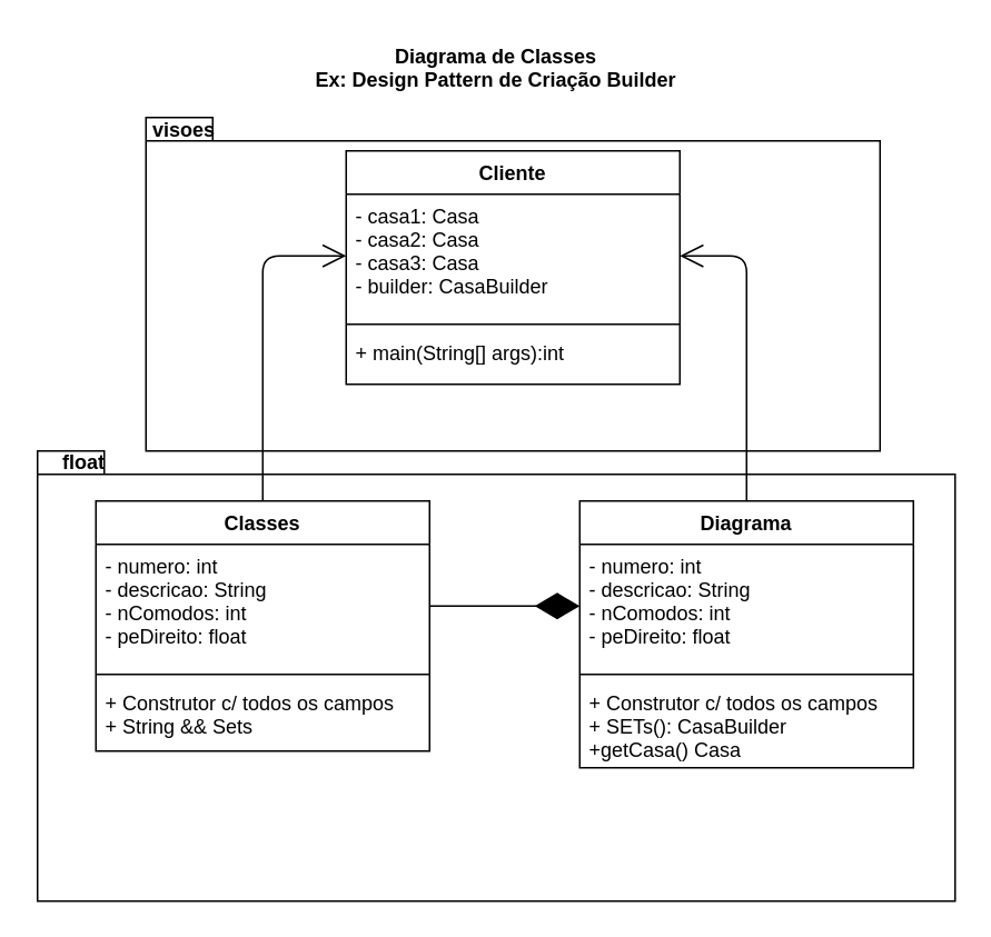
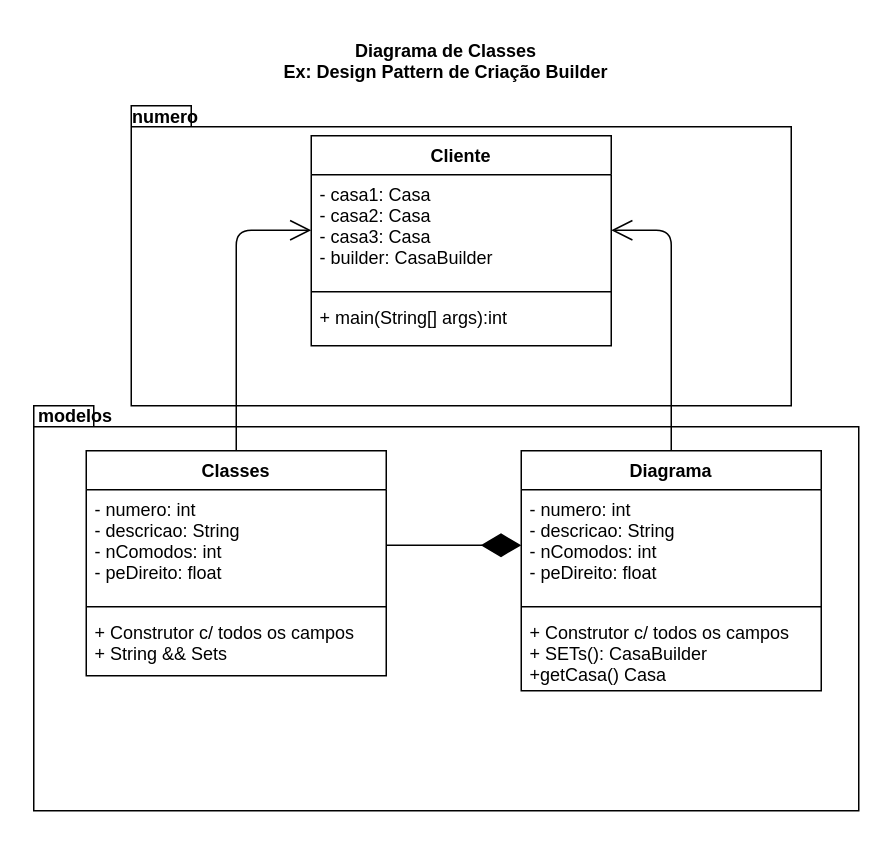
  <mxCell id="0" />
  <mxCell id="1" parent="0" />
  <mxCell id="2" value="" style="shape=folder;fontStyle=1;spacingTop=10;tabWidth=40;tabHeight=14;tabPosition=left;html=1;" vertex="1" parent="1"><mxGeometry x="87" y="70" width="440" height="200" as="geometry" /></mxCell>
  <mxCell id="3" value="" style="shape=folder;fontStyle=1;spacingTop=10;tabWidth=40;tabHeight=14;tabPosition=left;html=1;" vertex="1" parent="1"><mxGeometry x="22" y="270" width="550" height="270" as="geometry" /></mxCell>
  <mxCell id="4" value="Classes" style="swimlane;fontStyle=1;align=center;verticalAlign=top;childLayout=stackLayout;horizontal=1;startSize=26;horizontalStack=0;resizeParent=1;resizeParentMax=0;resizeLast=0;collapsible=1;marginBottom=0;" vertex="1" parent="1"><mxGeometry x="57" y="300" width="200" height="150" as="geometry" /></mxCell>
  <mxCell id="5" value="- numero: int&#10;- descricao: String&#10;- nComodos: int&#10;- peDireito: float" style="text;strokeColor=none;fillColor=none;align=left;verticalAlign=top;spacingLeft=4;spacingRight=4;overflow=hidden;rotatable=0;points=[[0,0.5],[1,0.5]];portConstraint=eastwest;" vertex="1" parent="4"><mxGeometry y="26" width="200" height="74" as="geometry" /></mxCell>
  <mxCell id="6" value="" style="line;strokeWidth=1;fillColor=none;align=left;verticalAlign=middle;spacingTop=-1;spacingLeft=3;spacingRight=3;rotatable=0;labelPosition=right;points=[];portConstraint=eastwest;" vertex="1" parent="4"><mxGeometry y="100" width="200" height="8" as="geometry" /></mxCell>
  <mxCell id="7" value="+ Construtor c/ todos os campos&#10;+ String &amp;&amp; Sets" style="text;strokeColor=none;fillColor=none;align=left;verticalAlign=top;spacingLeft=4;spacingRight=4;overflow=hidden;rotatable=0;points=[[0,0.5],[1,0.5]];portConstraint=eastwest;" vertex="1" parent="4"><mxGeometry y="108" width="200" height="42" as="geometry" /></mxCell>
  <mxCell id="8" value="Diagrama" style="swimlane;fontStyle=1;align=center;verticalAlign=top;childLayout=stackLayout;horizontal=1;startSize=26;horizontalStack=0;resizeParent=1;resizeParentMax=0;resizeLast=0;collapsible=1;marginBottom=0;" vertex="1" parent="1"><mxGeometry x="347" y="300" width="200" height="160" as="geometry" /></mxCell>
  <mxCell id="9" value="- numero: int&#10;- descricao: String&#10;- nComodos: int&#10;- peDireito: float" style="text;strokeColor=none;fillColor=none;align=left;verticalAlign=top;spacingLeft=4;spacingRight=4;overflow=hidden;rotatable=0;points=[[0,0.5],[1,0.5]];portConstraint=eastwest;" vertex="1" parent="8"><mxGeometry y="26" width="200" height="74" as="geometry" /></mxCell>
  <mxCell id="10" value="" style="line;strokeWidth=1;fillColor=none;align=left;verticalAlign=middle;spacingTop=-1;spacingLeft=3;spacingRight=3;rotatable=0;labelPosition=right;points=[];portConstraint=eastwest;" vertex="1" parent="8"><mxGeometry y="100" width="200" height="8" as="geometry" /></mxCell>
  <mxCell id="11" value="+ Construtor c/ todos os campos&#10;+ SETs(): CasaBuilder&#10;+getCasa() Casa" style="text;strokeColor=none;fillColor=none;align=left;verticalAlign=top;spacingLeft=4;spacingRight=4;overflow=hidden;rotatable=0;points=[[0,0.5],[1,0.5]];portConstraint=eastwest;" vertex="1" parent="8"><mxGeometry y="108" width="200" height="52" as="geometry" /></mxCell>
  <mxCell id="12" value="" style="endArrow=diamondThin;endFill=1;endSize=24;html=1;exitX=1;exitY=0.5;exitDx=0;exitDy=0;" edge="1" parent="1" source="5" target="9"><mxGeometry width="160" relative="1" as="geometry"><mxPoint x="247" y="370" as="sourcePoint" /><mxPoint x="327" y="370" as="targetPoint" /></mxGeometry></mxCell>
  <mxCell id="13" value="Cliente" style="swimlane;fontStyle=1;align=center;verticalAlign=top;childLayout=stackLayout;horizontal=1;startSize=26;horizontalStack=0;resizeParent=1;resizeParentMax=0;resizeLast=0;collapsible=1;marginBottom=0;" vertex="1" parent="1"><mxGeometry x="207" y="90" width="200" height="140" as="geometry" /></mxCell>
  <mxCell id="14" value="- casa1: Casa&#10;- casa2: Casa&#10;- casa3: Casa&#10;- builder: CasaBuilder" style="text;strokeColor=none;fillColor=none;align=left;verticalAlign=top;spacingLeft=4;spacingRight=4;overflow=hidden;rotatable=0;points=[[0,0.5],[1,0.5]];portConstraint=eastwest;" vertex="1" parent="13"><mxGeometry y="26" width="200" height="74" as="geometry" /></mxCell>
  <mxCell id="15" value="" style="line;strokeWidth=1;fillColor=none;align=left;verticalAlign=middle;spacingTop=-1;spacingLeft=3;spacingRight=3;rotatable=0;labelPosition=right;points=[];portConstraint=eastwest;" vertex="1" parent="13"><mxGeometry y="100" width="200" height="8" as="geometry" /></mxCell>
  <mxCell id="16" value="+ main(String[] args):int" style="text;strokeColor=none;fillColor=none;align=left;verticalAlign=top;spacingLeft=4;spacingRight=4;overflow=hidden;rotatable=0;points=[[0,0.5],[1,0.5]];portConstraint=eastwest;" vertex="1" parent="13"><mxGeometry y="108" width="200" height="32" as="geometry" /></mxCell>
  <mxCell id="17" value="" style="endArrow=open;endFill=1;endSize=12;html=1;exitX=0.5;exitY=0;exitDx=0;exitDy=0;entryX=0;entryY=0.5;entryDx=0;entryDy=0;edgeStyle=orthogonalEdgeStyle;" edge="1" parent="1" source="4" target="14"><mxGeometry width="160" relative="1" as="geometry"><mxPoint x="247" y="370" as="sourcePoint" /><mxPoint x="407" y="370" as="targetPoint" /></mxGeometry></mxCell>
  <mxCell id="18" value="" style="endArrow=open;endFill=1;endSize=12;html=1;exitX=0.5;exitY=0;exitDx=0;exitDy=0;entryX=1;entryY=0.5;entryDx=0;entryDy=0;edgeStyle=orthogonalEdgeStyle;" edge="1" parent="1" source="8" target="14"><mxGeometry width="160" relative="1" as="geometry"><mxPoint x="167" y="310" as="sourcePoint" /><mxPoint x="217" y="113" as="targetPoint" /></mxGeometry></mxCell>
  <mxCell id="19" value="Diagrama de Classes&#10;Ex: Design Pattern de Criação Builder" style="text;align=center;fontStyle=1;verticalAlign=middle;spacingLeft=3;spacingRight=3;strokeColor=none;rotatable=0;points=[[0,0.5],[1,0.5]];portConstraint=eastwest;" vertex="1" parent="1"><mxGeometry x="167" y="20" width="260" height="40" as="geometry" /></mxCell>
- <mxCell id="20" value="float" style="text;align=center;fontStyle=1;verticalAlign=middle;spacingLeft=3;spacingRight=3;strokeColor=none;rotatable=0;points=[[0,0.5],[1,0.5]];portConstraint=eastwest;" vertex="1" parent="1"><mxGeometry x="20" y="266" width="60" height="20" as="geometry" /></mxCell>
- <mxCell id="21" value="visoes" style="text;align=center;fontStyle=1;verticalAlign=middle;spacingLeft=3;spacingRight=3;strokeColor=none;rotatable=0;points=[[0,0.5],[1,0.5]];portConstraint=eastwest;" vertex="1" parent="1"><mxGeometry x="80" y="67" width="60" height="20" as="geometry" /></mxCell>
+ <mxCell id="20" value="modelos" style="text;align=center;fontStyle=1;verticalAlign=middle;spacingLeft=3;spacingRight=3;strokeColor=none;rotatable=0;points=[[0,0.5],[1,0.5]];portConstraint=eastwest;" vertex="1" parent="1"><mxGeometry x="20" y="266" width="60" height="20" as="geometry" /></mxCell>
+ <mxCell id="21" value="numero" style="text;align=center;fontStyle=1;verticalAlign=middle;spacingLeft=3;spacingRight=3;strokeColor=none;rotatable=0;points=[[0,0.5],[1,0.5]];portConstraint=eastwest;" vertex="1" parent="1"><mxGeometry x="80" y="67" width="60" height="20" as="geometry" /></mxCell>
